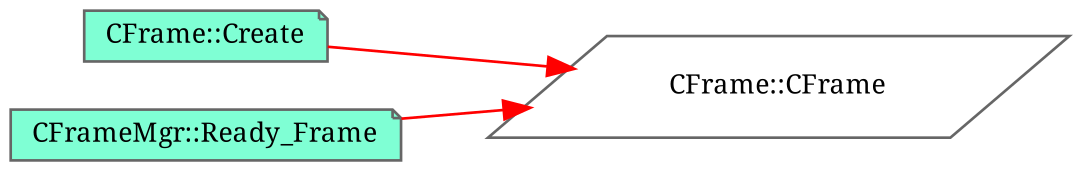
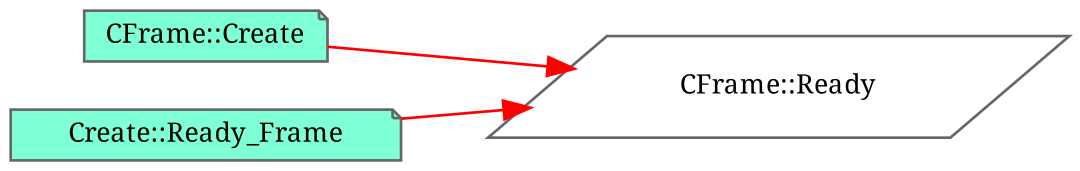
  digraph {
    fontname="Noto Serif"
    rankdir=RL
    node [color=grey40 fillcolor=aquamarine fontname="Noto Serif" fontsize=10 shape=note style=filled]
    edge [color=red dir=back fontname="Noto Serif" fontsize=10 labelfontname=Helvetica labelfontsize=10 style=solid]
-   n1 [color=gray40 fillcolor=white fontcolor=black height=0.2 label="CFrame::CFrame" shape=parallelogram width=0.4]
+   n1 [color=gray40 fillcolor=white fontcolor=black height=0.2 label="CFrame::Ready" shape=parallelogram width=0.4]
    n2 [height=0.2 label="CFrame::Create" width=0.4]
-   n3 [height=0.2 label="CFrameMgr::Ready_Frame" width=0.4]
+   n3 [height=0.2 label="Create::Ready_Frame" width=0.4]
    n1 -> n2
    n1 -> n3
  }
